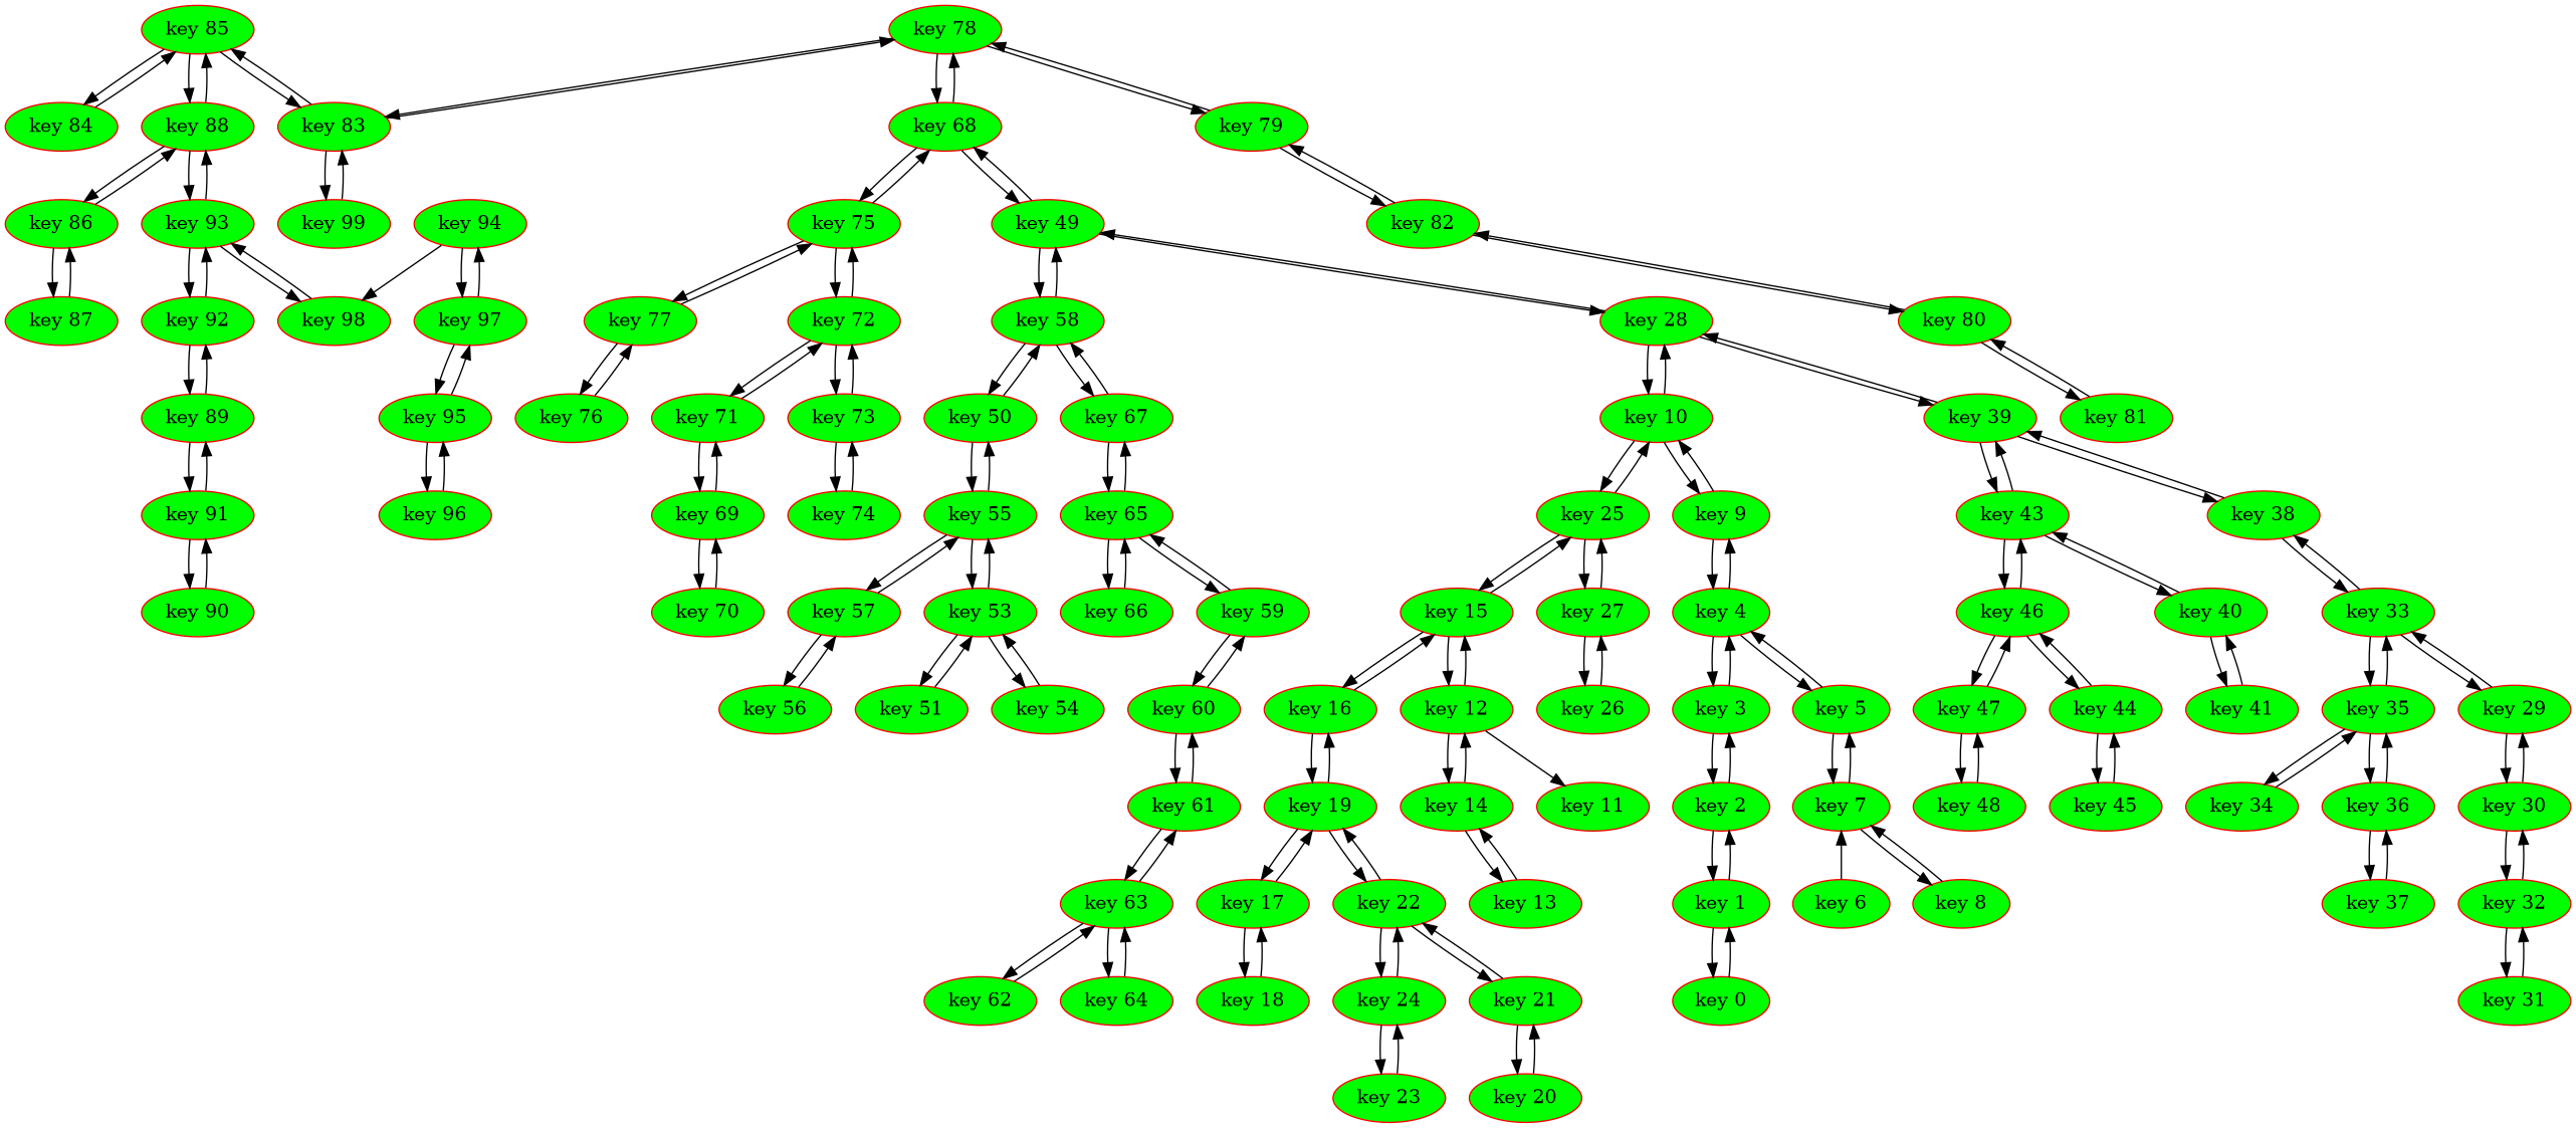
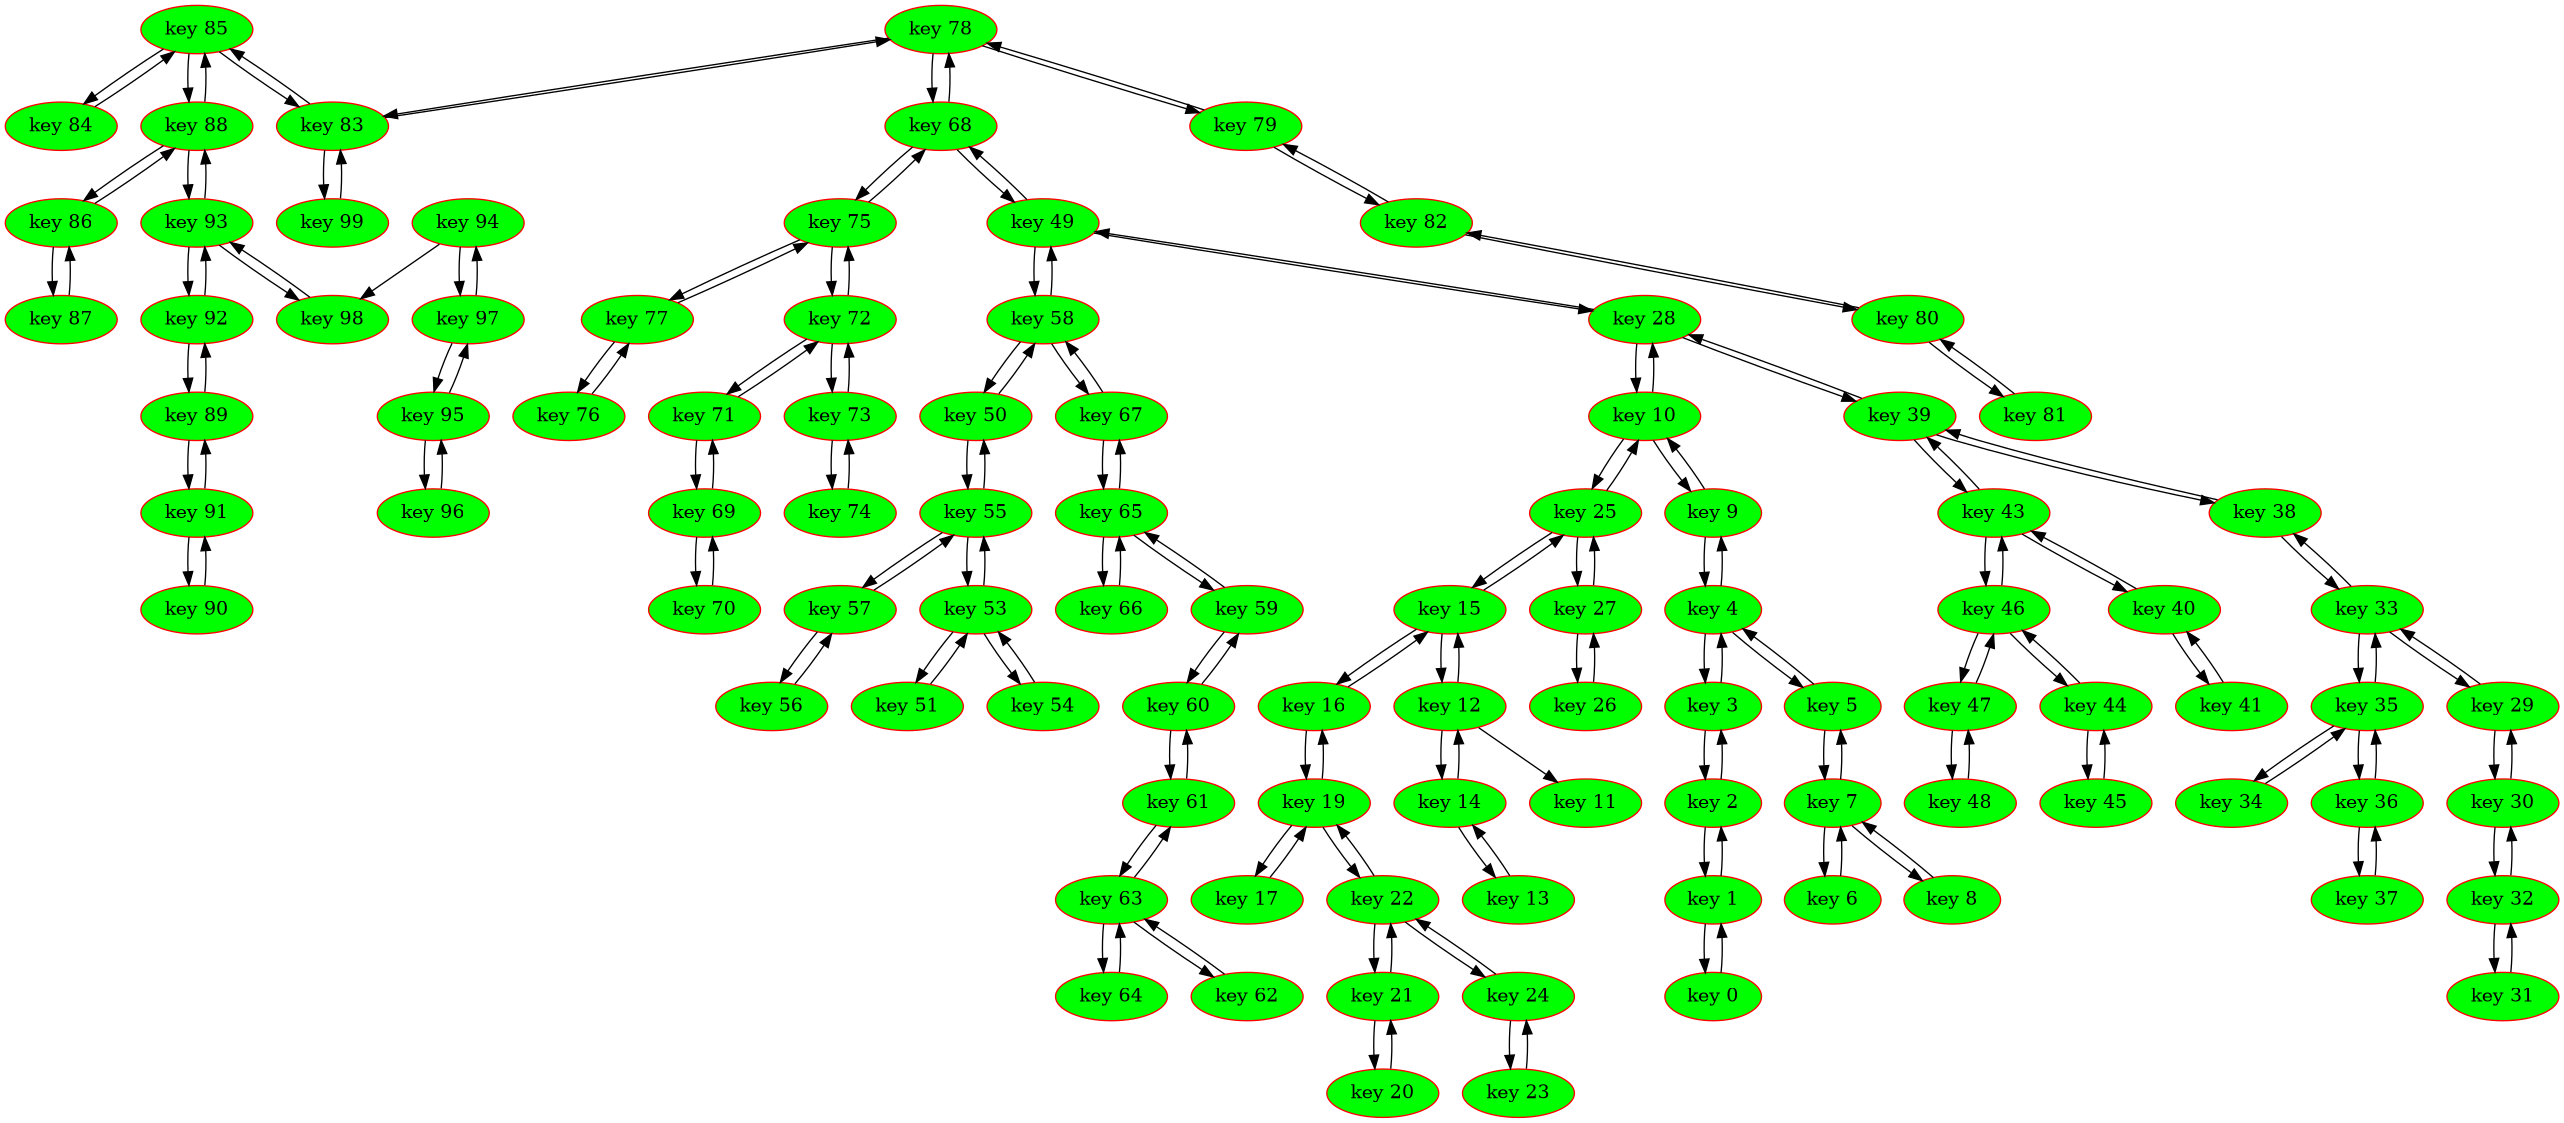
  digraph {
    node [color=red fillcolor=green fontsize=14 style=filled]
    n1 [label="key 85"]
    n2 [label="key 78"]
    n3 [label="key 79"]
    n4 [label="key 68"]
    n5 [label="key 75"]
    n6 [label="key 49"]
    n7 [label="key 58"]
    n8 [label="key 28"]
    n9 [label="key 39"]
    n10 [label="key 10"]
    n11 [label="key 25"]
    n12 [label="key 9"]
    n13 [label="key 5"]
    n14 [label="key 3"]
    n15 [label="key 8"]
    n16 [label="key 6"]
    n17 [label="key 27"]
    n18 [label="key 15"]
    n19 [label="key 16"]
    n20 [label="key 12"]
    n21 [label="key 14"]
    n22 [label="key 11"]
    n23 [label="key 22"]
    n24 [label="key 17"]
    n25 [label="key 24"]
    n26 [label="key 21"]
    n27 [label="key 43"]
    n28 [label="key 38"]
    n29 [label="key 88"]
    n30 [label="key 84"]
    n31 [label="key 35"]
    n32 [label="key 29"]
    n33 [label="key 36"]
    n34 [label="key 34"]
    n35 [label="key 46"]
    n36 [label="key 40"]
    n37 [label="key 47"]
    n38 [label="key 44"]
    n39 [label="key 67"]
    n40 [label="key 50"]
    n41 [label="key 57"]
    n42 [label="key 53"]
    n43 [label="key 54"]
    n44 [label="key 51"]
    n45 [label="key 66"]
    n46 [label="key 59"]
    n47 [label="key 64"]
    n48 [label="key 62"]
    n49 [label="key 77"]
    n50 [label="key 72"]
    n51 [label="key 73"]
    n52 [label="key 71"]
    n53 [label="key 93"]
    n54 [label="key 86"]
    n55 [label="key 98"]
    n56 [label="key 92"]
    n57 [label="key 83"]
    n58 [label="key 82"]
    n59 [label="key 4"]
    n60 [label="key 7"]
    n61 [label="key 2"]
    n62 [label="key 26"]
    n63 [label="key 19"]
    n64 [label="key 13"]
-   n65 [label="key 18"]
    n66 [label="key 23"]
    n67 [label="key 20"]
    n68 [label="key 33"]
    n69 [label="key 30"]
    n70 [label="key 37"]
    n71 [label="key 41"]
    n72 [label="key 48"]
    n73 [label="key 45"]
    n74 [label="key 65"]
    n75 [label="key 55"]
    n76 [label="key 56"]
    n77 [label="key 60"]
    n78 [label="key 63"]
    n79 [label="key 76"]
    n80 [label="key 74"]
    n81 [label="key 69"]
    n82 [label="key 87"]
    n83 [label="key 89"]
    n84 [label="key 99"]
    n85 [label="key 80"]
    n86 [label="key 1"]
    n87 [label="key 0"]
    n88 [label="key 32"]
    n89 [label="key 31"]
    n90 [label="key 61"]
    n91 [label="key 70"]
    n92 [label="key 81"]
    n93 [label="key 94"]
    n94 [label="key 97"]
    n95 [label="key 91"]
    n96 [label="key 90"]
    n97 [label="key 95"]
    n98 [label="key 96"]
    subgraph sub_1 {
      rank=same
      n1
      n2
    }
    subgraph sub_2 {
      rank=same
      n3
      n4
    }
    subgraph sub_3 {
      rank=same
      n5
      n6
    }
    subgraph sub_4 {
      rank=same
      n7
      n8
    }
    subgraph sub_5 {
      rank=same
      n9
      n10
    }
    subgraph sub_6 {
      rank=same
      n11
      n12
    }
    subgraph sub_7 {
      rank=same
      n13
      n14
    }
    subgraph sub_8 {
      rank=same
      n15
      n16
    }
    subgraph sub_9 {
      rank=same
      n17
      n18
    }
    subgraph sub_10 {
      rank=same
      n19
      n20
    }
    subgraph sub_11 {
      rank=same
      n21
      n22
    }
    subgraph sub_12 {
      rank=same
      n23
      n24
    }
    subgraph sub_13 {
      rank=same
      n25
      n26
    }
    subgraph sub_14 {
      rank=same
      n27
      n28
    }
    subgraph sub_15 {
      rank=same
      n29
      n30
    }
    subgraph sub_16 {
      rank=same
      n31
      n32
    }
    subgraph sub_17 {
      rank=same
      n33
      n34
    }
    subgraph sub_18 {
      rank=same
      n35
      n36
    }
    subgraph sub_19 {
      rank=same
      n37
      n38
    }
    subgraph sub_20 {
      rank=same
      n39
      n40
    }
    subgraph sub_21 {
      rank=same
      n41
      n42
    }
    subgraph sub_22 {
      rank=same
      n43
      n44
    }
    subgraph sub_23 {
      rank=same
      n45
      n46
    }
    subgraph sub_24 {
      rank=same
      n47
      n48
    }
    subgraph sub_25 {
      rank=same
      n49
      n50
    }
    subgraph sub_26 {
      rank=same
      n51
      n52
    }
    subgraph sub_27 {
      rank=same
      n53
      n54
    }
    subgraph sub_28 {
      rank=same
      n55
      n56
    }
    n1 -> n29
    n1 -> n30
    n1 -> n57
    n2 -> n3
    n2 -> n4
    n2 -> n57
    n3 -> n2
    n3 -> n58
    n4 -> n2
    n4 -> n5
    n4 -> n6
    n5 -> n4
    n5 -> n49
    n5 -> n50
    n6 -> n4
    n6 -> n7
    n6 -> n8
    n7 -> n6
    n7 -> n39
    n7 -> n40
    n8 -> n6
    n8 -> n9
    n8 -> n10
    n9 -> n8
    n9 -> n27
    n9 -> n28
    n10 -> n8
    n10 -> n11
    n10 -> n12
    n11 -> n10
    n11 -> n17
    n11 -> n18
    n12 -> n10
    n12 -> n59
    n13 -> n59
    n13 -> n60
    n14 -> n59
    n14 -> n61
    n15 -> n60
    n16 -> n60
    n17 -> n11
    n17 -> n62
    n18 -> n11
    n18 -> n19
    n18 -> n20
    n19 -> n18
    n19 -> n63
    n20 -> n18
    n20 -> n21
    n20 -> n22
    n21 -> n20
    n21 -> n64
    n23 -> n25
    n23 -> n26
    n23 -> n63
    n24 -> n63
-   n24 -> n65
    n25 -> n23
    n25 -> n66
    n26 -> n23
    n26 -> n67
    n27 -> n9
    n27 -> n35
    n27 -> n36
    n28 -> n9
    n28 -> n68
    n29 -> n1
    n29 -> n53
    n29 -> n54
    n30 -> n1
    n31 -> n33
    n31 -> n34
    n31 -> n68
    n32 -> n68
    n32 -> n69
    n33 -> n31
    n33 -> n70
    n34 -> n31
    n35 -> n27
    n35 -> n37
    n35 -> n38
    n36 -> n27
    n36 -> n71
    n37 -> n35
    n37 -> n72
    n38 -> n35
    n38 -> n73
    n39 -> n7
    n39 -> n74
    n40 -> n7
    n40 -> n75
    n41 -> n75
    n41 -> n76
    n42 -> n43
    n42 -> n44
    n42 -> n75
    n43 -> n42
    n44 -> n42
    n45 -> n74
    n46 -> n74
    n46 -> n77
    n47 -> n78
    n48 -> n78
    n49 -> n5
    n49 -> n79
    n50 -> n5
    n50 -> n51
    n50 -> n52
    n51 -> n50
    n51 -> n80
    n52 -> n50
    n52 -> n81
    n53 -> n29
    n53 -> n55
    n53 -> n56
    n54 -> n29
    n54 -> n82
    n55 -> n53
    n56 -> n53
    n56 -> n83
    n57 -> n1
    n57 -> n2
    n57 -> n84
    n58 -> n3
    n58 -> n85
    n59 -> n12
    n59 -> n13
    n59 -> n14
    n60 -> n13
    n60 -> n15
+   n60 -> n16
    n61 -> n14
    n61 -> n86
    n62 -> n17
    n63 -> n19
    n63 -> n23
    n63 -> n24
    n64 -> n21
-   n65 -> n24
    n66 -> n25
    n67 -> n26
    n68 -> n28
    n68 -> n31
    n68 -> n32
    n69 -> n32
    n69 -> n88
    n70 -> n33
    n71 -> n36
    n72 -> n37
    n73 -> n38
    n74 -> n39
    n74 -> n45
    n74 -> n46
    n75 -> n40
    n75 -> n41
    n75 -> n42
    n76 -> n41
    n77 -> n46
    n77 -> n90
    n78 -> n47
    n78 -> n48
    n78 -> n90
    n79 -> n49
    n80 -> n51
    n81 -> n52
    n81 -> n91
    n82 -> n54
    n83 -> n56
    n83 -> n95
    n84 -> n57
    n85 -> n58
    n85 -> n92
    n86 -> n61
    n86 -> n87
    n87 -> n86
    n88 -> n69
    n88 -> n89
    n89 -> n88
    n90 -> n77
    n90 -> n78
    n91 -> n81
    n92 -> n85
    n93 -> n55
    n93 -> n94
    n94 -> n93
    n94 -> n97
    n95 -> n83
    n95 -> n96
    n96 -> n95
    n97 -> n94
    n97 -> n98
    n98 -> n97
  }
